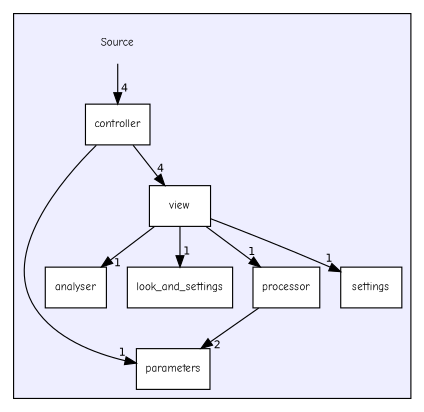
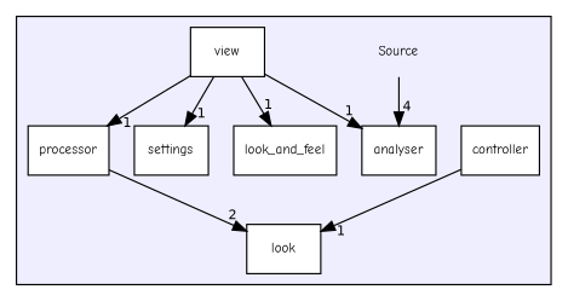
  digraph {
    compound=true
    fontname="Comic Neue"
    node [fontname="Comic Neue" fontsize=10 shape=box color=black fillcolor=white style=filled]
    edge [fontname="Comic Neue" headlabel=1 labeldistance=1.5 labelfontname=Helvetica labelfontsize=10]
    n1 [label=Source shape=plaintext color="" fillcolor="" style=""]
    n2 [label=analyser]
    n3 [label=controller]
-   n4 [label=look_and_settings]
-   n5 [label=parameters]
+   n4 [label=look_and_feel]
+   n5 [label=look]
    n6 [label=processor]
    n7 [label=settings]
    n8 [label=view]
    subgraph cluster_1 {
      bgcolor="#eeeeff"
      pencolor=black
      n1
      n2
      n3
      n4
      n5
      n6
      n7
      n8
    }
-   n1 -> n3 [headlabel=4]
+   n1 -> n2 [headlabel=4]
    n3 -> n5
-   n3 -> n8 [headlabel=4]
    n6 -> n5 [headlabel=2]
    n8 -> n2
    n8 -> n4
    n8 -> n6
    n8 -> n7
  }
